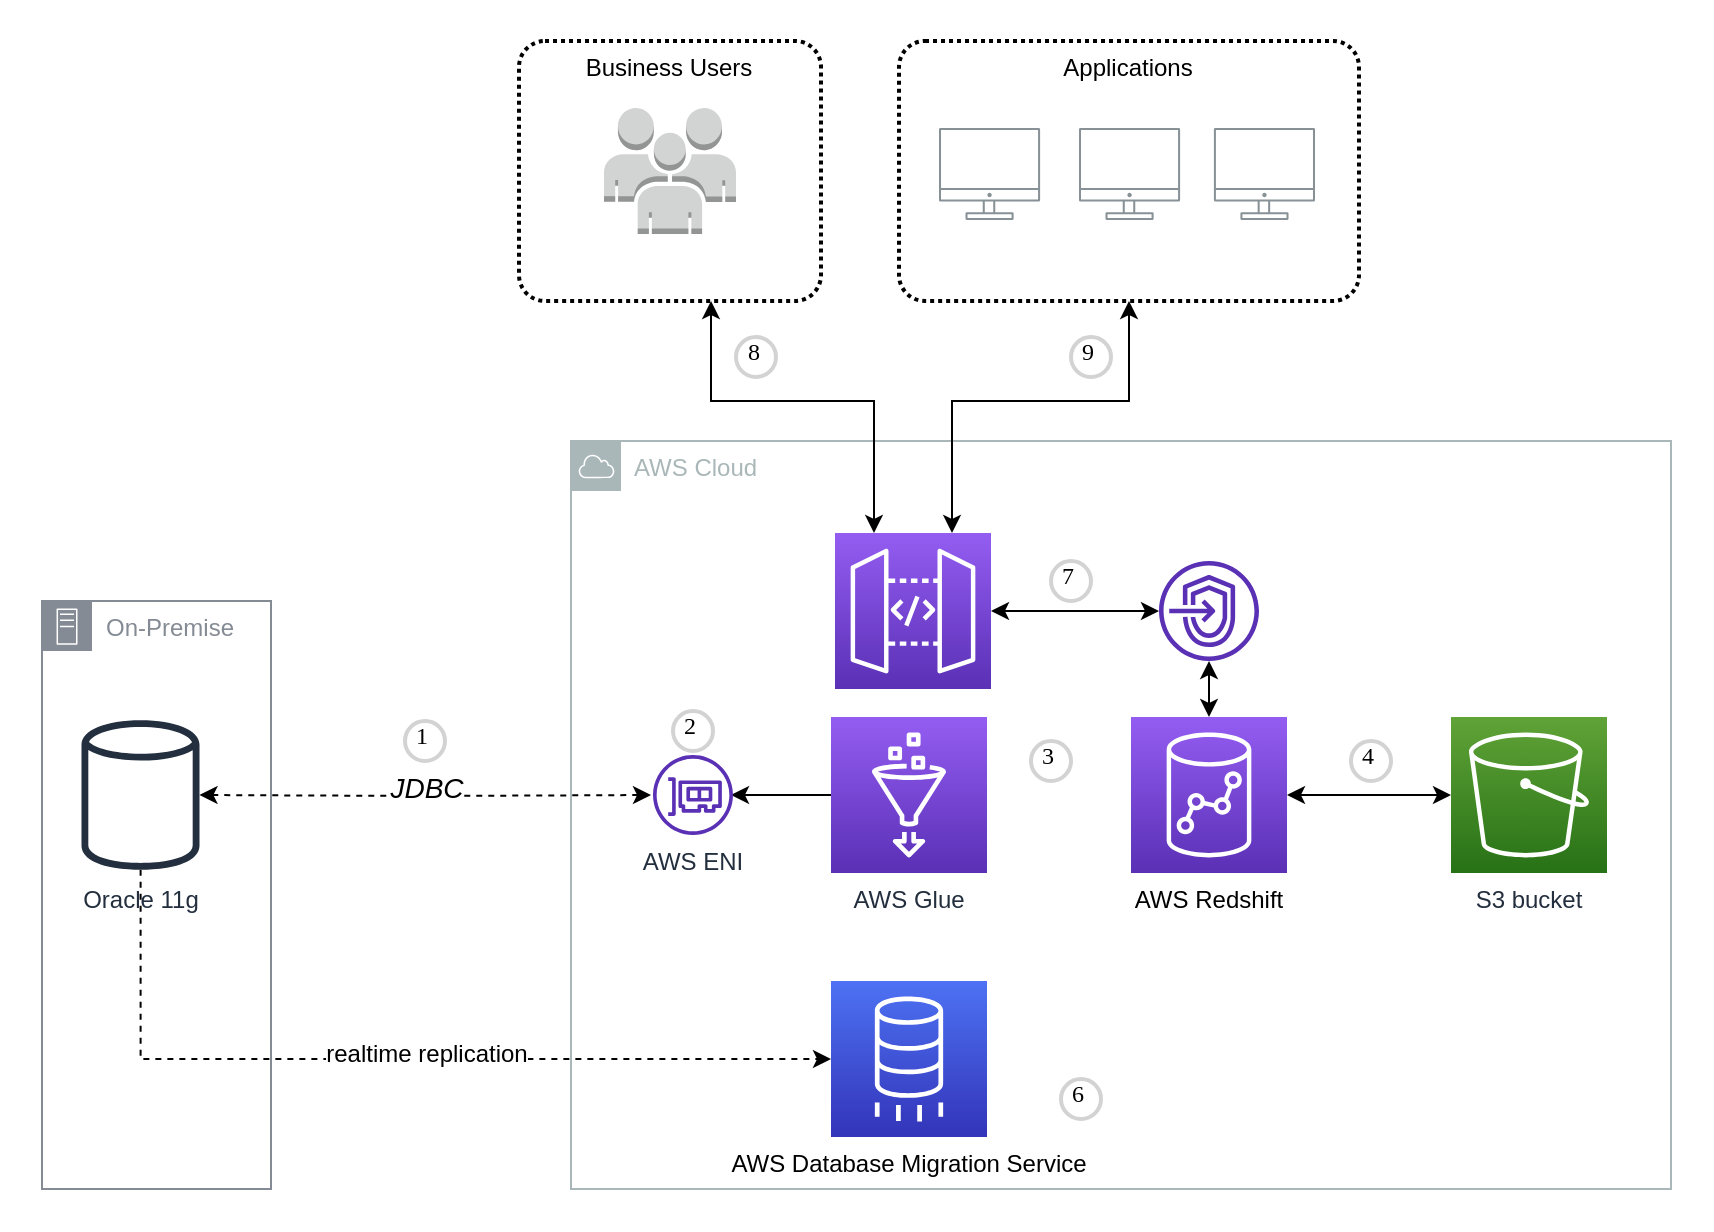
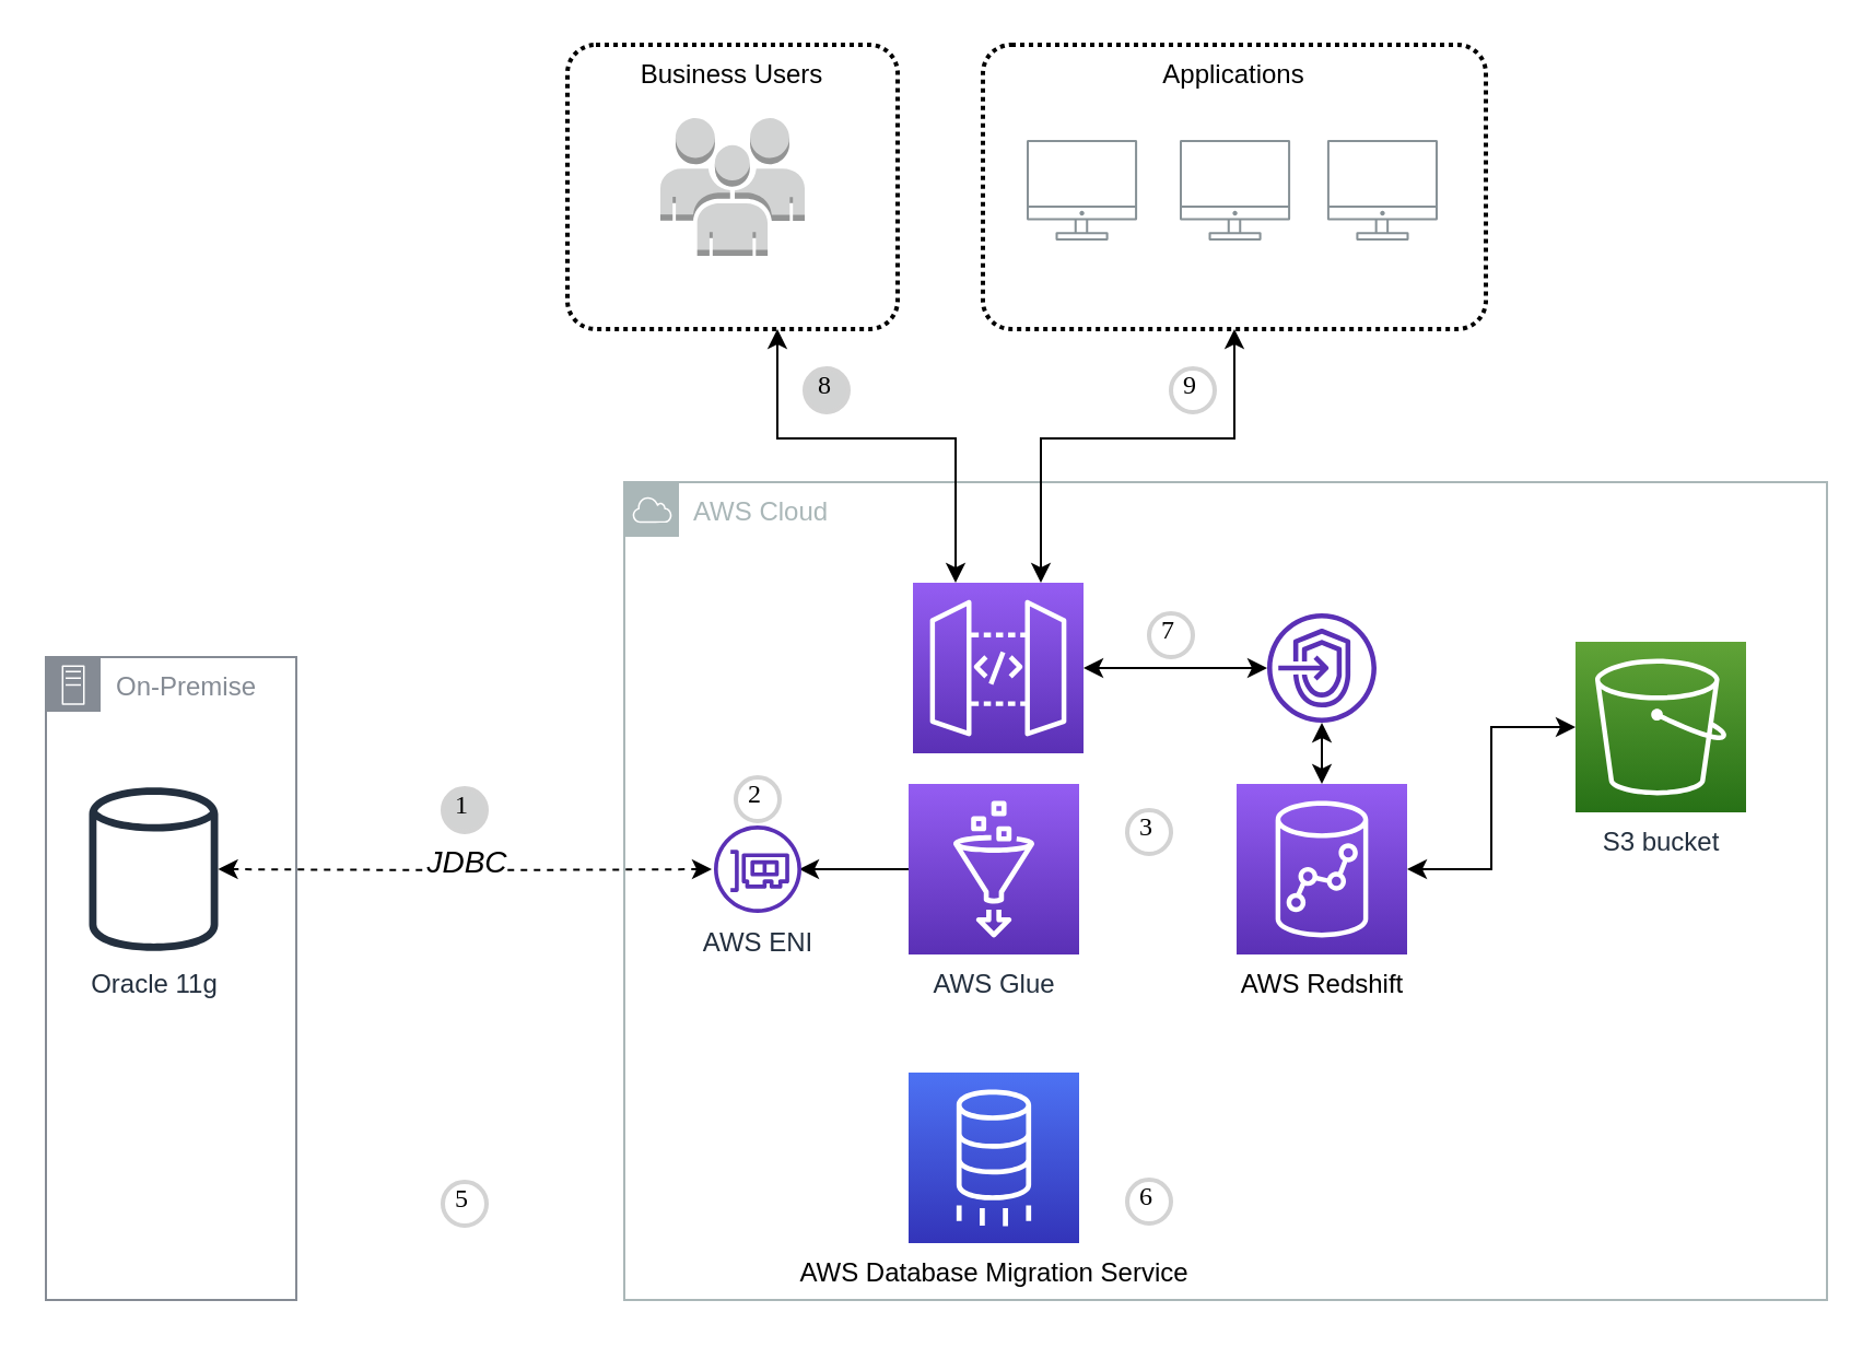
  <mxCell id="0" />
  <mxCell id="1" parent="0" />
- <mxCell id="2" style="edgeStyle=orthogonalEdgeStyle;rounded=0;orthogonalLoop=1;jettySize=auto;html=1;dashed=1;" parent="1" source="9" target="4" edge="1"><mxGeometry relative="1" as="geometry"><mxPoint x="163.5" y="529" as="sourcePoint" /><Array as="points"><mxPoint x="70" y="529" /></Array></mxGeometry></mxCell>
- <mxCell id="3" value="realtime replication" style="edgeLabel;html=1;align=center;verticalAlign=middle;resizable=0;points=[];fontSize=12;" parent="2" vertex="1" connectable="0"><mxGeometry x="0.213" y="3" relative="1" as="geometry"><mxPoint x="-30" as="offset" /></mxGeometry></mxCell>
  <mxCell id="4" value="&lt;span style=&quot;color: rgb(0 , 0 , 0)&quot;&gt;AWS Database Migration Service&lt;/span&gt;" style="points=[[0,0,0],[0.25,0,0],[0.5,0,0],[0.75,0,0],[1,0,0],[0,1,0],[0.25,1,0],[0.5,1,0],[0.75,1,0],[1,1,0],[0,0.25,0],[0,0.5,0],[0,0.75,0],[1,0.25,0],[1,0.5,0],[1,0.75,0]];outlineConnect=0;fontColor=#232F3E;gradientColor=#4D72F3;gradientDirection=north;fillColor=#3334B9;strokeColor=#ffffff;dashed=0;verticalLabelPosition=bottom;verticalAlign=top;align=center;html=1;fontSize=12;fontStyle=0;aspect=fixed;shape=mxgraph.aws4.resourceIcon;resIcon=mxgraph.aws4.database_migration_service;" parent="1" vertex="1"><mxGeometry x="415" y="490" width="78" height="78" as="geometry" /></mxCell>
  <mxCell id="5" value="AWS Cloud" style="outlineConnect=0;gradientColor=none;html=1;whiteSpace=wrap;fontSize=12;fontStyle=0;shape=mxgraph.aws4.group;grIcon=mxgraph.aws4.group_aws_cloud;strokeColor=#AAB7B8;fillColor=none;verticalAlign=top;align=left;spacingLeft=30;fontColor=#AAB7B8;dashed=0;" parent="1" vertex="1"><mxGeometry x="285" y="220" width="550" height="374" as="geometry" /></mxCell>
  <mxCell id="6" value="" style="edgeStyle=orthogonalEdgeStyle;rounded=0;orthogonalLoop=1;jettySize=auto;html=1;startArrow=classic;startFill=1;" parent="1" source="7" target="14" edge="1"><mxGeometry relative="1" as="geometry" /></mxCell>
  <mxCell id="7" value="&lt;span style=&quot;color: rgb(0 , 0 , 0)&quot;&gt;AWS Redshift&lt;/span&gt;" style="points=[[0,0,0],[0.25,0,0],[0.5,0,0],[0.75,0,0],[1,0,0],[0,1,0],[0.25,1,0],[0.5,1,0],[0.75,1,0],[1,1,0],[0,0.25,0],[0,0.5,0],[0,0.75,0],[1,0.25,0],[1,0.5,0],[1,0.75,0]];outlineConnect=0;fontColor=#232F3E;gradientColor=#945DF2;gradientDirection=north;fillColor=#5A30B5;strokeColor=#ffffff;dashed=0;verticalLabelPosition=bottom;verticalAlign=top;align=center;html=1;fontSize=12;fontStyle=0;aspect=fixed;shape=mxgraph.aws4.resourceIcon;resIcon=mxgraph.aws4.redshift;" parent="1" vertex="1"><mxGeometry x="565" y="358" width="78" height="78" as="geometry" /></mxCell>
  <mxCell id="8" value="On-Premise" style="outlineConnect=0;gradientColor=none;html=1;whiteSpace=wrap;fontSize=12;fontStyle=0;shape=mxgraph.aws4.group;grIcon=mxgraph.aws4.group_on_premise;strokeColor=#858B94;fillColor=none;verticalAlign=top;align=left;spacingLeft=30;fontColor=#858B94;dashed=0;" parent="1" vertex="1"><mxGeometry x="20.5" y="300" width="114.5" height="294" as="geometry" /></mxCell>
  <mxCell id="9" value="Oracle 11g" style="outlineConnect=0;fontColor=#232F3E;gradientColor=none;fillColor=#232F3E;strokeColor=none;dashed=0;verticalLabelPosition=bottom;verticalAlign=top;align=center;html=1;fontSize=12;fontStyle=0;aspect=fixed;pointerEvents=1;shape=mxgraph.aws4.generic_database;" parent="1" vertex="1"><mxGeometry x="40.25" y="358" width="59" height="78" as="geometry" /></mxCell>
  <mxCell id="10" value="" style="edgeStyle=orthogonalEdgeStyle;rounded=1;orthogonalLoop=1;jettySize=auto;html=1;fontSize=12;startArrow=none;startFill=0;" parent="1" source="11" edge="1"><mxGeometry relative="1" as="geometry"><mxPoint x="365" y="397" as="targetPoint" /></mxGeometry></mxCell>
  <mxCell id="11" value="AWS Glue" style="points=[[0,0,0],[0.25,0,0],[0.5,0,0],[0.75,0,0],[1,0,0],[0,1,0],[0.25,1,0],[0.5,1,0],[0.75,1,0],[1,1,0],[0,0.25,0],[0,0.5,0],[0,0.75,0],[1,0.25,0],[1,0.5,0],[1,0.75,0]];outlineConnect=0;fontColor=#232F3E;gradientColor=#945DF2;gradientDirection=north;fillColor=#5A30B5;strokeColor=#ffffff;dashed=0;verticalLabelPosition=bottom;verticalAlign=top;align=center;html=1;fontSize=12;fontStyle=0;aspect=fixed;shape=mxgraph.aws4.resourceIcon;resIcon=mxgraph.aws4.glue;" parent="1" vertex="1"><mxGeometry x="415" y="358" width="78" height="78" as="geometry" /></mxCell>
  <mxCell id="12" value="" style="edgeStyle=orthogonalEdgeStyle;rounded=1;orthogonalLoop=1;jettySize=auto;html=1;fontSize=12;startArrow=classic;startFill=1;dashed=1;" parent="1" target="9" edge="1"><mxGeometry relative="1" as="geometry"><mxPoint x="325" y="397" as="sourcePoint" /></mxGeometry></mxCell>
  <mxCell id="13" value="JDBC" style="edgeLabel;html=1;align=center;verticalAlign=middle;resizable=0;points=[];fontSize=14;fontStyle=2" parent="12" vertex="1" connectable="0"><mxGeometry x="0.178" y="-4" relative="1" as="geometry"><mxPoint x="20" as="offset" /></mxGeometry></mxCell>
- <mxCell id="14" value="S3 bucket" style="points=[[0,0,0],[0.25,0,0],[0.5,0,0],[0.75,0,0],[1,0,0],[0,1,0],[0.25,1,0],[0.5,1,0],[0.75,1,0],[1,1,0],[0,0.25,0],[0,0.5,0],[0,0.75,0],[1,0.25,0],[1,0.5,0],[1,0.75,0]];outlineConnect=0;fontColor=#232F3E;gradientColor=#60A337;gradientDirection=north;fillColor=#277116;strokeColor=#ffffff;dashed=0;verticalLabelPosition=bottom;verticalAlign=top;align=center;html=1;fontSize=12;fontStyle=0;aspect=fixed;shape=mxgraph.aws4.resourceIcon;resIcon=mxgraph.aws4.s3;" parent="1" vertex="1"><mxGeometry x="725" y="358" width="78" height="78" as="geometry" /></mxCell>
+ <mxCell id="14" value="S3 bucket" style="points=[[0,0,0],[0.25,0,0],[0.5,0,0],[0.75,0,0],[1,0,0],[0,1,0],[0.25,1,0],[0.5,1,0],[0.75,1,0],[1,1,0],[0,0.25,0],[0,0.5,0],[0,0.75,0],[1,0.25,0],[1,0.5,0],[1,0.75,0]];outlineConnect=0;fontColor=#232F3E;gradientColor=#60A337;gradientDirection=north;fillColor=#277116;strokeColor=#ffffff;dashed=0;verticalLabelPosition=bottom;verticalAlign=top;align=center;html=1;fontSize=12;fontStyle=0;aspect=fixed;shape=mxgraph.aws4.resourceIcon;resIcon=mxgraph.aws4.s3;" parent="1" vertex="1"><mxGeometry x="720" y="293" width="78" height="78" as="geometry" /></mxCell>
  <mxCell id="15" value="" style="outlineConnect=0;dashed=0;verticalLabelPosition=bottom;verticalAlign=top;align=center;html=1;shape=mxgraph.aws3.users;fillColor=#D2D3D3;gradientColor=none;" parent="1" vertex="1"><mxGeometry x="301.5" y="53.5" width="66" height="63" as="geometry" /></mxCell>
  <mxCell id="16" value="" style="edgeStyle=orthogonalEdgeStyle;rounded=0;orthogonalLoop=1;jettySize=auto;html=1;startArrow=classic;startFill=1;entryX=0.25;entryY=0;entryDx=0;entryDy=0;entryPerimeter=0;" edge="1" parent="1" source="17" target="35"><mxGeometry relative="1" as="geometry"><Array as="points"><mxPoint x="355" y="200" /><mxPoint x="437" y="200" /></Array></mxGeometry></mxCell>
  <mxCell id="17" value="Business Users" style="rounded=1;arcSize=10;dashed=1;fillColor=none;gradientColor=none;dashPattern=1 1;strokeWidth=2;verticalAlign=top;" parent="1" vertex="1"><mxGeometry x="259" y="20" width="151" height="130" as="geometry" /></mxCell>
  <mxCell id="18" value="" style="edgeStyle=orthogonalEdgeStyle;rounded=0;orthogonalLoop=1;jettySize=auto;html=1;startArrow=classic;startFill=1;entryX=0.75;entryY=0;entryDx=0;entryDy=0;entryPerimeter=0;" edge="1" parent="1" source="19" target="35"><mxGeometry relative="1" as="geometry"><Array as="points"><mxPoint x="564" y="200" /><mxPoint x="476" y="200" /></Array></mxGeometry></mxCell>
  <mxCell id="19" value="Applications" style="rounded=1;arcSize=10;dashed=1;fillColor=none;gradientColor=none;dashPattern=1 1;strokeWidth=2;verticalAlign=top;" parent="1" vertex="1"><mxGeometry x="449" y="20" width="230" height="130" as="geometry" /></mxCell>
  <mxCell id="20" value="&lt;br&gt;&lt;br&gt;" style="outlineConnect=0;gradientColor=none;fontColor=#545B64;strokeColor=none;fillColor=#879196;dashed=0;verticalLabelPosition=bottom;verticalAlign=top;align=center;html=1;fontSize=12;fontStyle=0;aspect=fixed;shape=mxgraph.aws4.illustration_desktop;pointerEvents=1" parent="1" vertex="1"><mxGeometry x="469" y="63.5" width="50.55" height="46" as="geometry" /></mxCell>
  <mxCell id="21" value="&lt;br&gt;&lt;br&gt;" style="outlineConnect=0;gradientColor=none;fontColor=#545B64;strokeColor=none;fillColor=#879196;dashed=0;verticalLabelPosition=bottom;verticalAlign=top;align=center;html=1;fontSize=12;fontStyle=0;aspect=fixed;shape=mxgraph.aws4.illustration_desktop;pointerEvents=1" parent="1" vertex="1"><mxGeometry x="539" y="63.5" width="50.55" height="46" as="geometry" /></mxCell>
  <mxCell id="22" value="&lt;br&gt;&lt;br&gt;" style="outlineConnect=0;gradientColor=none;fontColor=#545B64;strokeColor=none;fillColor=#879196;dashed=0;verticalLabelPosition=bottom;verticalAlign=top;align=center;html=1;fontSize=12;fontStyle=0;aspect=fixed;shape=mxgraph.aws4.illustration_desktop;pointerEvents=1" parent="1" vertex="1"><mxGeometry x="606.45" y="63.5" width="50.55" height="46" as="geometry" /></mxCell>
- <mxCell id="23" value="1" style="ellipse;whiteSpace=wrap;html=1;aspect=fixed;strokeWidth=2;fontFamily=Tahoma;spacingBottom=4;spacingRight=2;strokeColor=#d3d3d3;verticalAlign=middle;" parent="1" vertex="1"><mxGeometry x="202" y="360" width="20" height="20" as="geometry" /></mxCell>
+ <mxCell id="23" value="1" style="ellipse;whiteSpace=wrap;html=1;aspect=fixed;strokeWidth=2;fontFamily=Tahoma;spacingBottom=4;spacingRight=2;strokeColor=#d3d3d3;verticalAlign=middle;fillColor=#d2d3d3;" parent="1" vertex="1"><mxGeometry x="202" y="360" width="20" height="20" as="geometry" /></mxCell>
  <mxCell id="24" value="2" style="ellipse;whiteSpace=wrap;html=1;aspect=fixed;strokeWidth=2;fontFamily=Tahoma;spacingBottom=4;spacingRight=2;strokeColor=#d3d3d3;verticalAlign=middle;" parent="1" vertex="1"><mxGeometry x="336" y="355" width="20" height="20" as="geometry" /></mxCell>
  <mxCell id="25" value="3" style="ellipse;whiteSpace=wrap;html=1;aspect=fixed;strokeWidth=2;fontFamily=Tahoma;spacingBottom=4;spacingRight=2;strokeColor=#d3d3d3;verticalAlign=middle;" parent="1" vertex="1"><mxGeometry x="515" y="370" width="20" height="20" as="geometry" /></mxCell>
- <mxCell id="26" value="4" style="ellipse;whiteSpace=wrap;html=1;aspect=fixed;strokeWidth=2;fontFamily=Tahoma;spacingBottom=4;spacingRight=2;strokeColor=#d3d3d3;verticalAlign=middle;" parent="1" vertex="1"><mxGeometry x="675" y="370" width="20" height="20" as="geometry" /></mxCell>
- <mxCell id="28" value="6" style="ellipse;whiteSpace=wrap;html=1;aspect=fixed;strokeWidth=2;fontFamily=Tahoma;spacingBottom=4;spacingRight=2;strokeColor=#d3d3d3;verticalAlign=middle;" parent="1" vertex="1"><mxGeometry x="530" y="539" width="20" height="20" as="geometry" /></mxCell>
- <mxCell id="29" value="8" style="ellipse;whiteSpace=wrap;html=1;aspect=fixed;strokeWidth=2;fontFamily=Tahoma;spacingBottom=4;spacingRight=2;strokeColor=#d3d3d3;verticalAlign=middle;align=center;" parent="1" vertex="1"><mxGeometry x="367.5" y="168" width="20" height="20" as="geometry" /></mxCell>
+ <mxCell id="27" value="5" style="ellipse;whiteSpace=wrap;html=1;aspect=fixed;strokeWidth=2;fontFamily=Tahoma;spacingBottom=4;spacingRight=2;strokeColor=#d3d3d3;verticalAlign=middle;" parent="1" vertex="1"><mxGeometry x="202" y="540" width="20" height="20" as="geometry" /></mxCell>
+ <mxCell id="28" value="6" style="ellipse;whiteSpace=wrap;html=1;aspect=fixed;strokeWidth=2;fontFamily=Tahoma;spacingBottom=4;spacingRight=2;strokeColor=#d3d3d3;verticalAlign=middle;" parent="1" vertex="1"><mxGeometry x="515" y="539" width="20" height="20" as="geometry" /></mxCell>
+ <mxCell id="29" value="8" style="ellipse;whiteSpace=wrap;html=1;aspect=fixed;strokeWidth=2;fontFamily=Tahoma;spacingBottom=4;spacingRight=2;strokeColor=#d3d3d3;verticalAlign=middle;align=center;fillColor=#d2d3d3;" parent="1" vertex="1"><mxGeometry x="367.5" y="168" width="20" height="20" as="geometry" /></mxCell>
  <mxCell id="30" value="9" style="ellipse;whiteSpace=wrap;html=1;aspect=fixed;strokeWidth=2;fontFamily=Tahoma;spacingBottom=4;spacingRight=2;strokeColor=#d3d3d3;align=center;verticalAlign=middle;" parent="1" vertex="1"><mxGeometry x="535" y="168" width="20" height="20" as="geometry" /></mxCell>
  <mxCell id="31" value="" style="edgeStyle=orthogonalEdgeStyle;rounded=0;orthogonalLoop=1;jettySize=auto;html=1;startArrow=classic;startFill=1;" edge="1" parent="1" source="33" target="7"><mxGeometry relative="1" as="geometry" /></mxCell>
  <mxCell id="32" value="" style="edgeStyle=orthogonalEdgeStyle;rounded=0;orthogonalLoop=1;jettySize=auto;html=1;startArrow=classic;startFill=1;" edge="1" parent="1" source="33" target="35"><mxGeometry relative="1" as="geometry" /></mxCell>
  <mxCell id="33" value="" style="outlineConnect=0;fontColor=#232F3E;gradientColor=none;fillColor=#5A30B5;strokeColor=none;dashed=0;verticalLabelPosition=bottom;verticalAlign=top;align=center;html=1;fontSize=12;fontStyle=0;aspect=fixed;pointerEvents=1;shape=mxgraph.aws4.endpoints;" vertex="1" parent="1"><mxGeometry x="579" width="50" height="50" as="geometry" y="280" /></mxCell>
  <mxCell id="34" value="AWS ENI" style="outlineConnect=0;fontColor=#232F3E;gradientColor=none;fillColor=#5A30B5;strokeColor=none;dashed=0;verticalLabelPosition=bottom;verticalAlign=top;align=center;html=1;fontSize=12;fontStyle=0;aspect=fixed;pointerEvents=1;shape=mxgraph.aws4.elastic_network_interface;" vertex="1" parent="1"><mxGeometry x="326" y="377" width="40" height="40" as="geometry" /></mxCell>
  <mxCell id="35" value="" style="points=[[0,0,0],[0.25,0,0],[0.5,0,0],[0.75,0,0],[1,0,0],[0,1,0],[0.25,1,0],[0.5,1,0],[0.75,1,0],[1,1,0],[0,0.25,0],[0,0.5,0],[0,0.75,0],[1,0.25,0],[1,0.5,0],[1,0.75,0]];outlineConnect=0;fontColor=#232F3E;gradientColor=#945DF2;gradientDirection=north;fillColor=#5A30B5;strokeColor=#ffffff;dashed=0;verticalLabelPosition=bottom;verticalAlign=top;align=center;html=1;fontSize=12;fontStyle=0;aspect=fixed;shape=mxgraph.aws4.resourceIcon;resIcon=mxgraph.aws4.api_gateway;" vertex="1" parent="1"><mxGeometry x="417" y="266" width="78" height="78" as="geometry" /></mxCell>
  <mxCell id="36" value="7" style="ellipse;whiteSpace=wrap;html=1;aspect=fixed;strokeWidth=2;fontFamily=Tahoma;spacingBottom=4;spacingRight=2;strokeColor=#d3d3d3;align=center;verticalAlign=middle;" vertex="1" parent="1"><mxGeometry x="525" width="20" height="20" as="geometry" y="280" /></mxCell>
